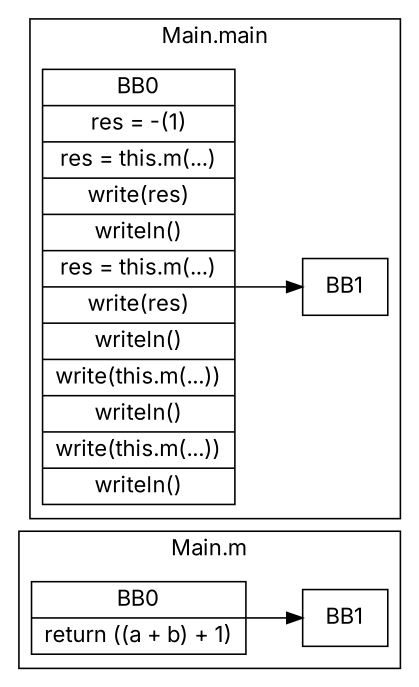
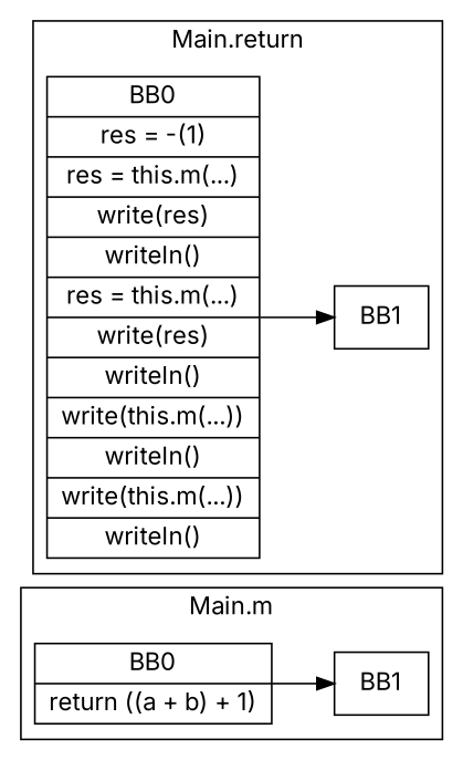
  digraph {
    rankdir=LR
    fontname=Inter
    node [shape=record fontname=Inter]
    edge [fontname=Inter]
    n1 [label="BB0|return ((a + b) + 1)"]
    n2 [label=BB1]
    n3 [label="BB0|res = -(1)|res = this.m(...)|write(res)|writeln()|res = this.m(...)|write(res)|writeln()|write(this.m(...))|writeln()|write(this.m(...))|writeln()"]
    n4 [label=BB1]
    subgraph cluster_1 {
      label="Main.m"
      n1
      n2
    }
    subgraph cluster_2 {
-     label="Main.main"
+     label="Main.return"
      n3
      n4
    }
    n1 -> n2
    n3 -> n4
  }
